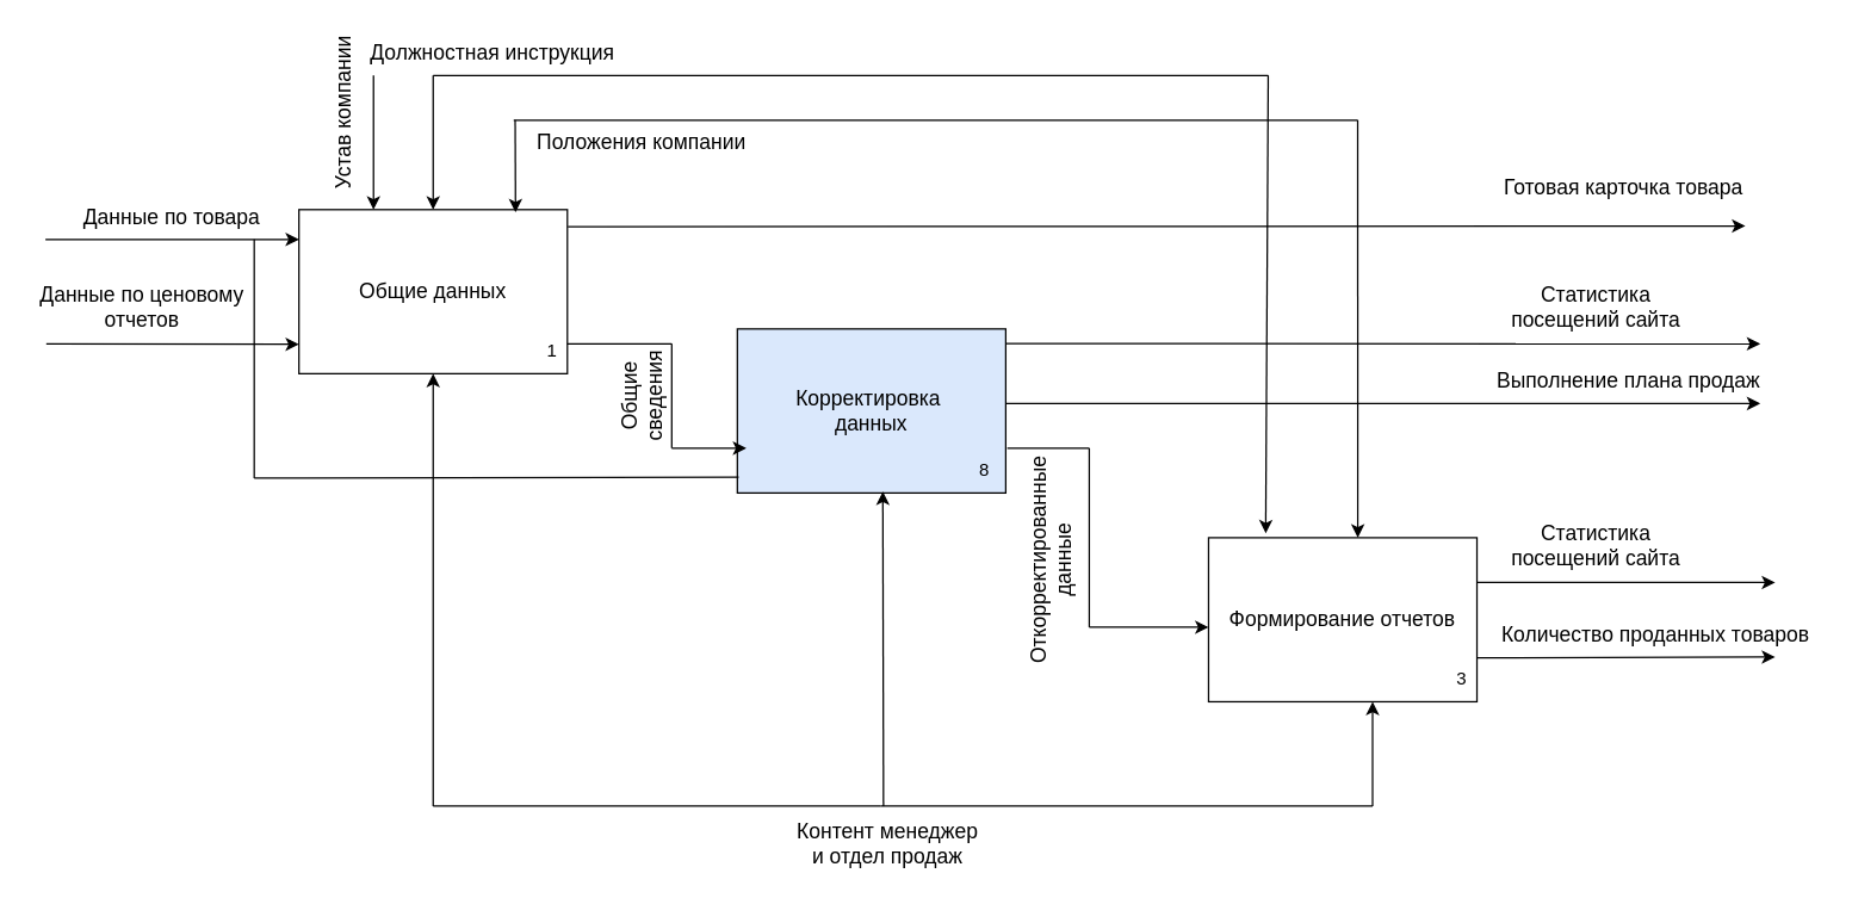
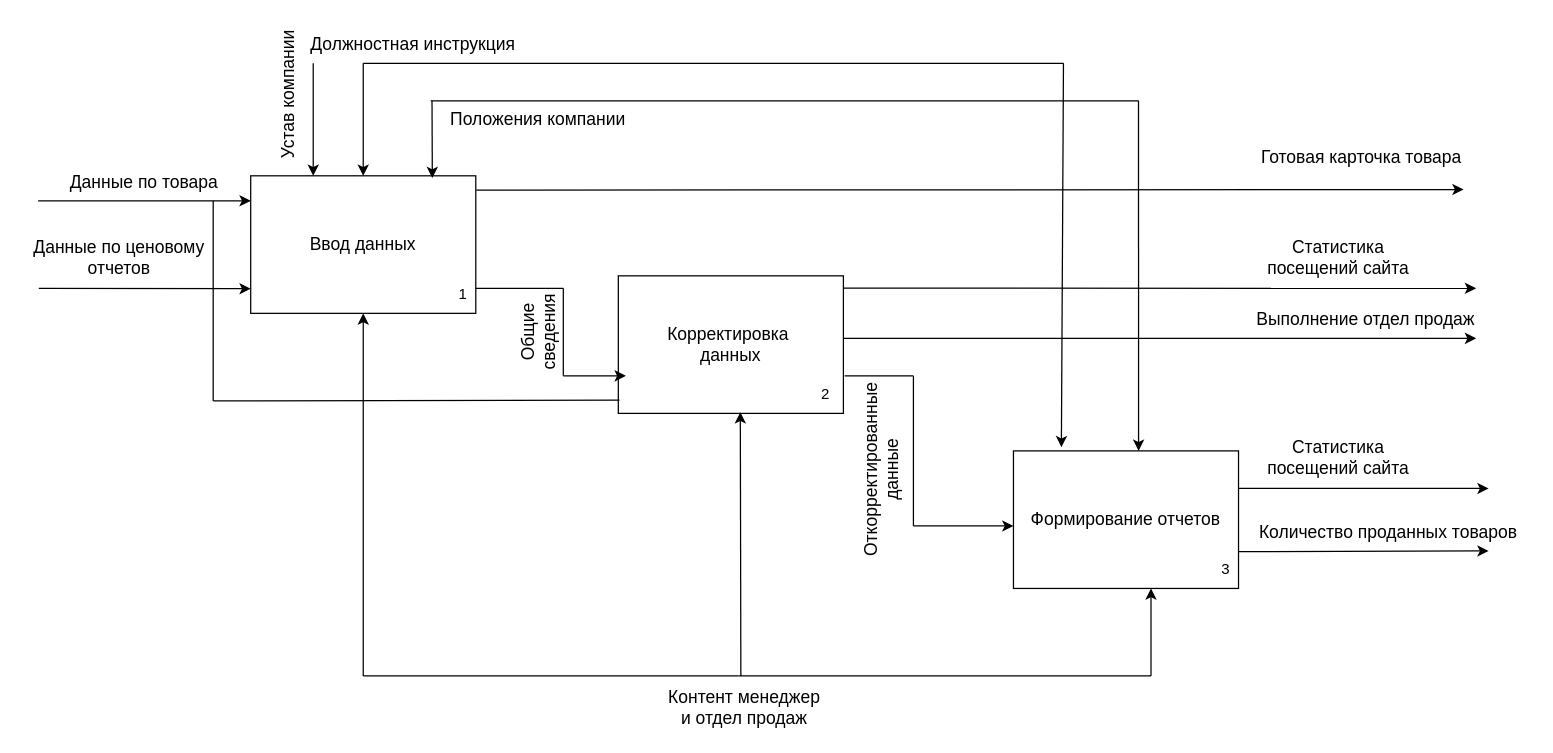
  <mxCell id="0" />
  <mxCell id="1" parent="0" />
- <mxCell id="2" value="&lt;font style=&quot;font-size: 14px;&quot;&gt;Корректировка&amp;nbsp;&lt;br&gt;данных&lt;/font&gt;" style="rounded=0;whiteSpace=wrap;html=1;fillColor=#dae8fc;" vertex="1" parent="1"><mxGeometry x="494" y="220" width="180" height="110" as="geometry" /></mxCell>
- <mxCell id="3" value="8" style="text;html=1;strokeColor=none;fillColor=none;align=center;verticalAlign=middle;whiteSpace=wrap;rounded=0;" vertex="1" parent="1"><mxGeometry x="630" y="300" width="60" height="30" as="geometry" /></mxCell>
+ <mxCell id="2" value="&lt;font style=&quot;font-size: 14px;&quot;&gt;Корректировка&amp;nbsp;&lt;br&gt;данных&lt;/font&gt;" style="rounded=0;whiteSpace=wrap;html=1;" vertex="1" parent="1"><mxGeometry x="494" y="220" width="180" height="110" as="geometry" /></mxCell>
+ <mxCell id="3" value="2" style="text;html=1;strokeColor=none;fillColor=none;align=center;verticalAlign=middle;whiteSpace=wrap;rounded=0;" vertex="1" parent="1"><mxGeometry x="630" y="300" width="60" height="30" as="geometry" /></mxCell>
  <mxCell id="4" value="" style="endArrow=classic;html=1;rounded=0;entryX=0.542;entryY=0.991;entryDx=0;entryDy=0;entryPerimeter=0;" edge="1" parent="1" target="2"><mxGeometry width="50" height="50" relative="1" as="geometry"><mxPoint x="592" y="540" as="sourcePoint" /><mxPoint x="610" y="260" as="targetPoint" /></mxGeometry></mxCell>
  <mxCell id="5" value="" style="endArrow=none;html=1;rounded=0;exitX=0.75;exitY=0;exitDx=0;exitDy=0;" edge="1" parent="1" source="3"><mxGeometry width="50" height="50" relative="1" as="geometry"><mxPoint x="560" y="310" as="sourcePoint" /><mxPoint x="730" y="300" as="targetPoint" /></mxGeometry></mxCell>
  <mxCell id="6" value="" style="endArrow=none;html=1;rounded=0;" edge="1" parent="1"><mxGeometry width="50" height="50" relative="1" as="geometry"><mxPoint x="730" y="420" as="sourcePoint" /><mxPoint x="730" y="300" as="targetPoint" /></mxGeometry></mxCell>
  <mxCell id="7" value="" style="endArrow=classic;html=1;rounded=0;" edge="1" parent="1"><mxGeometry width="50" height="50" relative="1" as="geometry"><mxPoint x="730" y="420" as="sourcePoint" /><mxPoint x="810" y="420" as="targetPoint" /></mxGeometry></mxCell>
  <mxCell id="8" value="&lt;span style=&quot;font-size: 14px;&quot;&gt;Формирование отчетов&lt;/span&gt;" style="rounded=0;whiteSpace=wrap;html=1;" vertex="1" parent="1"><mxGeometry x="810" y="360" width="180" height="110" as="geometry" /></mxCell>
  <mxCell id="9" value="" style="endArrow=none;html=1;rounded=0;" edge="1" parent="1"><mxGeometry width="50" height="50" relative="1" as="geometry"><mxPoint x="590" y="540" as="sourcePoint" /><mxPoint x="920" y="540" as="targetPoint" /></mxGeometry></mxCell>
  <mxCell id="10" value="" style="endArrow=classic;html=1;rounded=0;" edge="1" parent="1"><mxGeometry width="50" height="50" relative="1" as="geometry"><mxPoint x="920" y="540" as="sourcePoint" /><mxPoint x="920" y="470" as="targetPoint" /></mxGeometry></mxCell>
  <mxCell id="11" value="" style="endArrow=none;html=1;rounded=0;" edge="1" parent="1"><mxGeometry width="50" height="50" relative="1" as="geometry"><mxPoint x="590" y="540" as="sourcePoint" /><mxPoint x="290" y="540" as="targetPoint" /></mxGeometry></mxCell>
  <mxCell id="12" value="&lt;font style=&quot;font-size: 14px;&quot;&gt;Контент менеджер и отдел продаж&lt;/font&gt;" style="text;html=1;strokeColor=none;fillColor=none;align=center;verticalAlign=middle;whiteSpace=wrap;rounded=0;" vertex="1" parent="1"><mxGeometry x="530" y="550" width="130" height="30" as="geometry" /></mxCell>
  <mxCell id="13" value="&lt;font style=&quot;font-size: 14px;&quot;&gt;Откорректированные данные&lt;/font&gt;" style="text;html=1;strokeColor=none;fillColor=none;align=center;verticalAlign=middle;whiteSpace=wrap;rounded=0;rotation=-90;" vertex="1" parent="1"><mxGeometry x="674" y="360" width="60" height="30" as="geometry" /></mxCell>
  <mxCell id="14" value="3" style="text;html=1;strokeColor=none;fillColor=none;align=center;verticalAlign=middle;whiteSpace=wrap;rounded=0;" vertex="1" parent="1"><mxGeometry x="950" y="440" width="60" height="30" as="geometry" /></mxCell>
  <mxCell id="15" value="" style="endArrow=classic;html=1;rounded=0;" edge="1" parent="1"><mxGeometry width="50" height="50" relative="1" as="geometry"><mxPoint x="990" y="390" as="sourcePoint" /><mxPoint x="1190" y="390" as="targetPoint" /></mxGeometry></mxCell>
  <mxCell id="16" value="&lt;font style=&quot;font-size: 14px;&quot;&gt;Статистика посещений сайта&lt;/font&gt;" style="text;html=1;strokeColor=none;fillColor=none;align=center;verticalAlign=middle;whiteSpace=wrap;rounded=0;" vertex="1" parent="1"><mxGeometry x="1010" y="350" width="120" height="30" as="geometry" /></mxCell>
  <mxCell id="17" value="" style="endArrow=classic;html=1;rounded=0;exitX=1.013;exitY=0.642;exitDx=0;exitDy=0;exitPerimeter=0;" edge="1" parent="1"><mxGeometry width="50" height="50" relative="1" as="geometry"><mxPoint x="990" y="440.62" as="sourcePoint" /><mxPoint x="1190" y="440" as="targetPoint" /></mxGeometry></mxCell>
  <mxCell id="18" value="&lt;font style=&quot;font-size: 14px;&quot;&gt;Количество проданных товаров&lt;/font&gt;" style="text;html=1;strokeColor=none;fillColor=none;align=center;verticalAlign=middle;whiteSpace=wrap;rounded=0;" vertex="1" parent="1"><mxGeometry x="1000" y="410" width="220" height="30" as="geometry" /></mxCell>
  <mxCell id="19" value="" style="endArrow=classic;html=1;rounded=0;exitX=1;exitY=0.089;exitDx=0;exitDy=0;exitPerimeter=0;" edge="1" parent="1" source="2"><mxGeometry width="50" height="50" relative="1" as="geometry"><mxPoint x="690" y="420" as="sourcePoint" /><mxPoint x="1180" y="230" as="targetPoint" /></mxGeometry></mxCell>
  <mxCell id="20" value="&lt;font style=&quot;font-size: 14px;&quot;&gt;Статистика посещений сайта&lt;/font&gt;" style="text;html=1;strokeColor=none;fillColor=none;align=center;verticalAlign=middle;whiteSpace=wrap;rounded=0;" vertex="1" parent="1"><mxGeometry x="1010" y="190" width="120" height="30" as="geometry" /></mxCell>
  <mxCell id="21" value="" style="endArrow=classic;html=1;rounded=0;exitX=0.978;exitY=0.455;exitDx=0;exitDy=0;exitPerimeter=0;" edge="1" parent="1"><mxGeometry width="50" height="50" relative="1" as="geometry"><mxPoint x="674" y="270.05" as="sourcePoint" /><mxPoint x="1180" y="270" as="targetPoint" /></mxGeometry></mxCell>
- <mxCell id="22" value="&lt;font style=&quot;font-size: 14px;&quot;&gt;Выполнение плана продаж&lt;/font&gt;" style="text;html=1;strokeColor=none;fillColor=none;align=center;verticalAlign=middle;whiteSpace=wrap;rounded=0;" vertex="1" parent="1"><mxGeometry x="997" y="240" width="190" height="30" as="geometry" /></mxCell>
+ <mxCell id="22" value="&lt;font style=&quot;font-size: 14px;&quot;&gt;Выполнение отдел продаж&lt;/font&gt;" style="text;html=1;strokeColor=none;fillColor=none;align=center;verticalAlign=middle;whiteSpace=wrap;rounded=0;" vertex="1" parent="1"><mxGeometry x="997" y="240" width="190" height="30" as="geometry" /></mxCell>
  <mxCell id="23" value="" style="endArrow=classic;html=1;rounded=0;" edge="1" parent="1"><mxGeometry width="50" height="50" relative="1" as="geometry"><mxPoint x="290" y="540" as="sourcePoint" /><mxPoint x="290" y="250" as="targetPoint" /></mxGeometry></mxCell>
- <mxCell id="24" value="&lt;span style=&quot;font-size: 14px;&quot;&gt;Общие данных&lt;/span&gt;" style="rounded=0;whiteSpace=wrap;html=1;" vertex="1" parent="1"><mxGeometry x="200" y="140" width="180" height="110" as="geometry" /></mxCell>
+ <mxCell id="24" value="&lt;span style=&quot;font-size: 14px;&quot;&gt;Ввод данных&lt;/span&gt;" style="rounded=0;whiteSpace=wrap;html=1;" vertex="1" parent="1"><mxGeometry x="200" y="140" width="180" height="110" as="geometry" /></mxCell>
  <mxCell id="25" value="" style="endArrow=classic;html=1;rounded=0;exitX=1.002;exitY=0.104;exitDx=0;exitDy=0;exitPerimeter=0;" edge="1" parent="1" source="24"><mxGeometry width="50" height="50" relative="1" as="geometry"><mxPoint x="690" y="420" as="sourcePoint" /><mxPoint x="1170" y="151" as="targetPoint" /></mxGeometry></mxCell>
  <mxCell id="26" value="&lt;font style=&quot;font-size: 14px;&quot;&gt;Готовая карточка товара&lt;/font&gt;" style="text;html=1;strokeColor=none;fillColor=none;align=center;verticalAlign=middle;whiteSpace=wrap;rounded=0;" vertex="1" parent="1"><mxGeometry x="997" y="110" width="183" height="30" as="geometry" /></mxCell>
  <mxCell id="27" value="" style="endArrow=none;html=1;rounded=0;" edge="1" parent="1"><mxGeometry width="50" height="50" relative="1" as="geometry"><mxPoint x="380" y="230" as="sourcePoint" /><mxPoint x="450" y="230" as="targetPoint" /><Array as="points"><mxPoint x="420" y="230" /></Array></mxGeometry></mxCell>
  <mxCell id="28" value="" style="endArrow=none;html=1;rounded=0;" edge="1" parent="1"><mxGeometry width="50" height="50" relative="1" as="geometry"><mxPoint x="450" y="230" as="sourcePoint" /><mxPoint x="450" y="300" as="targetPoint" /></mxGeometry></mxCell>
  <mxCell id="29" value="1" style="text;html=1;strokeColor=none;fillColor=none;align=center;verticalAlign=middle;whiteSpace=wrap;rounded=0;" vertex="1" parent="1"><mxGeometry x="340" y="220" width="60" height="30" as="geometry" /></mxCell>
  <mxCell id="30" value="&lt;font style=&quot;font-size: 14px;&quot;&gt;Общие сведения&lt;/font&gt;" style="text;html=1;strokeColor=none;fillColor=none;align=center;verticalAlign=middle;whiteSpace=wrap;rounded=0;rotation=-90;" vertex="1" parent="1"><mxGeometry x="400" y="250" width="60" height="30" as="geometry" /></mxCell>
  <mxCell id="31" value="" style="endArrow=classic;html=1;rounded=0;" edge="1" parent="1"><mxGeometry width="50" height="50" relative="1" as="geometry"><mxPoint x="450" y="300" as="sourcePoint" /><mxPoint x="500" y="300" as="targetPoint" /><Array as="points"><mxPoint x="470" y="300" /></Array></mxGeometry></mxCell>
  <mxCell id="32" value="" style="endArrow=classic;html=1;rounded=0;entryX=0.807;entryY=0.016;entryDx=0;entryDy=0;entryPerimeter=0;" edge="1" parent="1" target="24"><mxGeometry width="50" height="50" relative="1" as="geometry"><mxPoint x="345" y="80" as="sourcePoint" /><mxPoint x="740" y="300" as="targetPoint" /></mxGeometry></mxCell>
  <mxCell id="33" value="" style="endArrow=none;html=1;rounded=0;" edge="1" parent="1"><mxGeometry width="50" height="50" relative="1" as="geometry"><mxPoint x="344" y="80" as="sourcePoint" /><mxPoint x="910" y="80" as="targetPoint" /></mxGeometry></mxCell>
  <mxCell id="34" value="" style="endArrow=classic;html=1;rounded=0;entryX=0.556;entryY=0;entryDx=0;entryDy=0;entryPerimeter=0;" edge="1" parent="1" target="8"><mxGeometry width="50" height="50" relative="1" as="geometry"><mxPoint x="910" y="80" as="sourcePoint" /><mxPoint x="740" y="300" as="targetPoint" /></mxGeometry></mxCell>
  <mxCell id="35" value="&lt;font style=&quot;font-size: 14px;&quot;&gt;Положения компании&lt;/font&gt;" style="text;html=1;strokeColor=none;fillColor=none;align=center;verticalAlign=middle;whiteSpace=wrap;rounded=0;" vertex="1" parent="1"><mxGeometry x="350" y="80" width="160" height="30" as="geometry" /></mxCell>
  <mxCell id="36" value="" style="endArrow=classic;html=1;rounded=0;entryX=0.5;entryY=0;entryDx=0;entryDy=0;" edge="1" parent="1" target="24"><mxGeometry width="50" height="50" relative="1" as="geometry"><mxPoint x="290" y="50" as="sourcePoint" /><mxPoint x="740" y="310" as="targetPoint" /></mxGeometry></mxCell>
  <mxCell id="37" value="" style="endArrow=none;html=1;rounded=0;" edge="1" parent="1"><mxGeometry width="50" height="50" relative="1" as="geometry"><mxPoint x="290" y="50" as="sourcePoint" /><mxPoint x="850" y="50" as="targetPoint" /></mxGeometry></mxCell>
  <mxCell id="38" value="" style="endArrow=classic;html=1;rounded=0;entryX=0.213;entryY=-0.027;entryDx=0;entryDy=0;entryPerimeter=0;" edge="1" parent="1" target="8"><mxGeometry width="50" height="50" relative="1" as="geometry"><mxPoint x="850" y="50" as="sourcePoint" /><mxPoint x="740" y="310" as="targetPoint" /></mxGeometry></mxCell>
  <mxCell id="39" value="&lt;font style=&quot;font-size: 14px;&quot;&gt;Должностная инструкция&lt;/font&gt;" style="text;html=1;strokeColor=none;fillColor=none;align=center;verticalAlign=middle;whiteSpace=wrap;rounded=0;" vertex="1" parent="1"><mxGeometry x="235" y="20" width="190" height="30" as="geometry" /></mxCell>
  <mxCell id="40" value="" style="endArrow=classic;html=1;rounded=0;" edge="1" parent="1"><mxGeometry width="50" height="50" relative="1" as="geometry"><mxPoint x="250" y="50" as="sourcePoint" /><mxPoint x="250" y="140" as="targetPoint" /></mxGeometry></mxCell>
  <mxCell id="41" value="&lt;font style=&quot;font-size: 14px;&quot;&gt;Устав компании&lt;/font&gt;" style="text;html=1;strokeColor=none;fillColor=none;align=center;verticalAlign=middle;whiteSpace=wrap;rounded=0;rotation=-90;" vertex="1" parent="1"><mxGeometry y="60" width="120" height="30" as="geometry" x="170" /></mxCell>
  <mxCell id="42" value="" style="endArrow=classic;html=1;rounded=0;" edge="1" parent="1"><mxGeometry width="50" height="50" relative="1" as="geometry"><mxPoint x="30" y="160" as="sourcePoint" /><mxPoint x="200" y="160" as="targetPoint" /></mxGeometry></mxCell>
  <mxCell id="43" value="&lt;font style=&quot;font-size: 14px;&quot;&gt;Данные по товара&lt;/font&gt;" style="text;html=1;strokeColor=none;fillColor=none;align=center;verticalAlign=middle;whiteSpace=wrap;rounded=0;" vertex="1" parent="1"><mxGeometry x="30" y="130" width="170" height="30" as="geometry" /></mxCell>
  <mxCell id="44" value="" style="endArrow=classic;html=1;rounded=0;entryX=-0.003;entryY=0.63;entryDx=0;entryDy=0;entryPerimeter=0;" edge="1" parent="1"><mxGeometry width="50" height="50" relative="1" as="geometry"><mxPoint x="30.54" y="230" as="sourcePoint" /><mxPoint x="200" y="230.3" as="targetPoint" /></mxGeometry></mxCell>
  <mxCell id="45" value="&lt;font style=&quot;font-size: 14px;&quot;&gt;Данные по ценовому отчетов&lt;/font&gt;" style="text;html=1;strokeColor=none;fillColor=none;align=center;verticalAlign=middle;whiteSpace=wrap;rounded=0;" vertex="1" parent="1"><mxGeometry x="20" y="190" width="150" height="30" as="geometry" /></mxCell>
  <mxCell id="46" value="" style="endArrow=none;html=1;rounded=0;entryX=0.675;entryY=1.075;entryDx=0;entryDy=0;entryPerimeter=0;" edge="1" parent="1"><mxGeometry width="50" height="50" relative="1" as="geometry"><mxPoint y="320" as="sourcePoint" x="170" /><mxPoint y="160" as="targetPoint" x="170" /></mxGeometry></mxCell>
  <mxCell id="47" value="" style="endArrow=none;html=1;rounded=0;entryX=0.005;entryY=0.904;entryDx=0;entryDy=0;entryPerimeter=0;" edge="1" parent="1" target="2"><mxGeometry width="50" height="50" relative="1" as="geometry"><mxPoint y="320" as="sourcePoint" x="170" /><mxPoint x="490" y="320" as="targetPoint" /></mxGeometry></mxCell>
